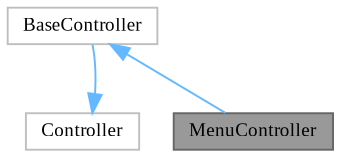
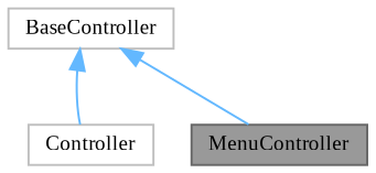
  digraph {
    fontname="Liberation Serif"
    node [color=grey75 fillcolor=white fontname="Liberation Serif" fontsize=10 shape=box style=filled]
    edge [color=steelblue1 dir=back fontname="Liberation Serif" fontsize=10 labelfontname=Helvetica labelfontsize=10 style=solid]
    n1 [color=gray40 fillcolor=grey60 fontcolor=black height=0.2 label=MenuController width=0.4]
    n2 [height=0.2 label=Controller width=0.4]
    n3 [height=0.2 label=BaseController width=0.4]
    n3 -> n1
-   n2 -> n3
+   n3 -> n2
  }
